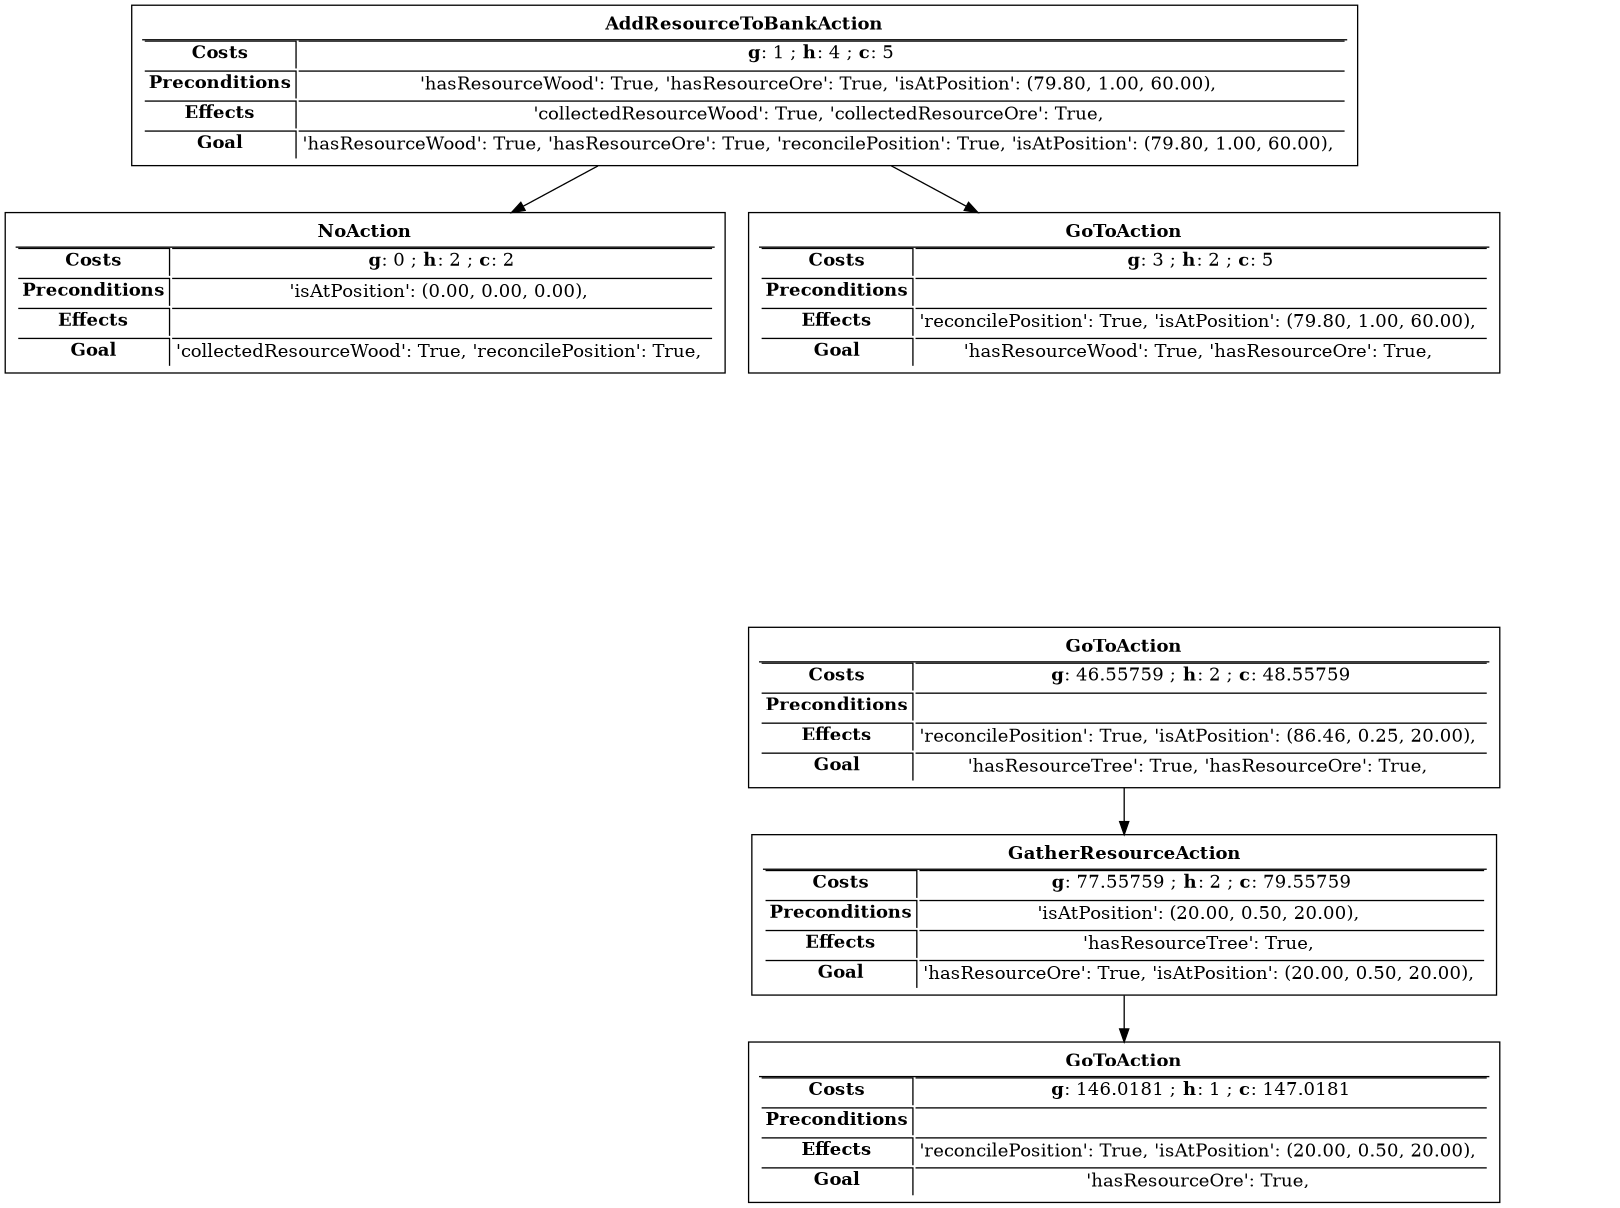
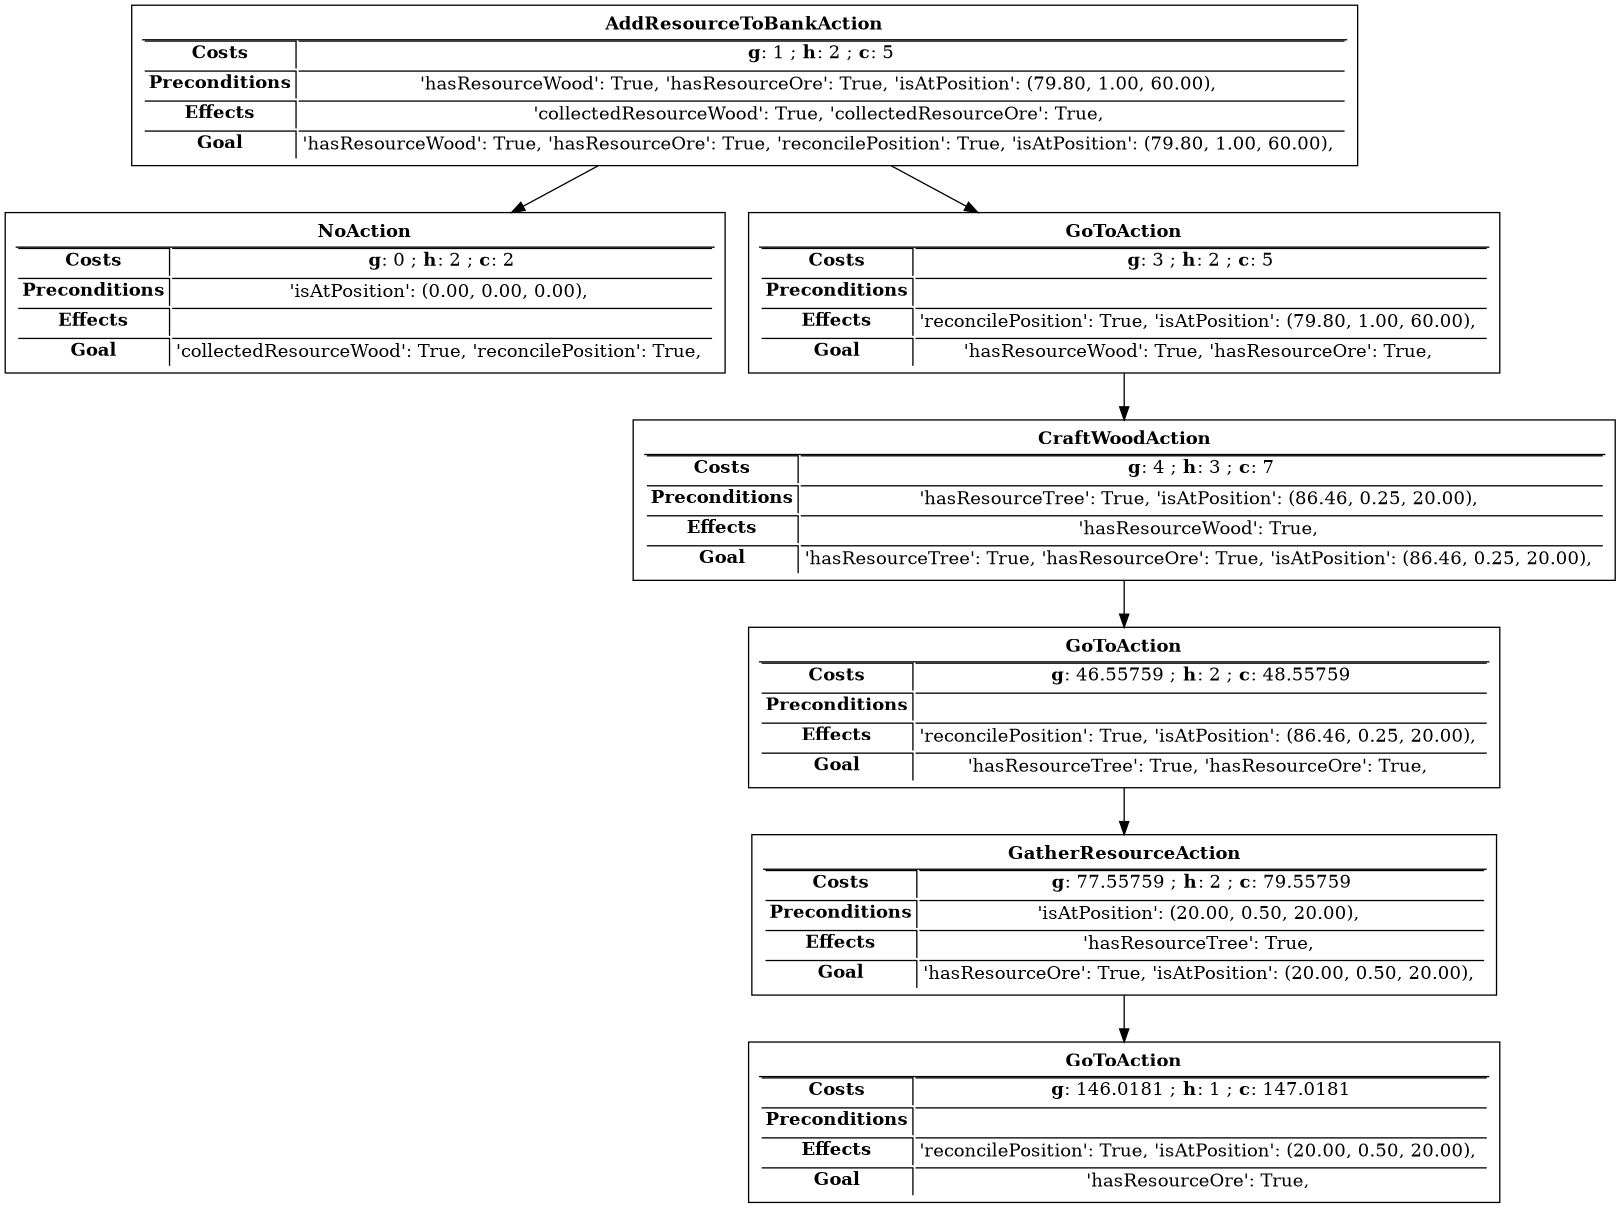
  digraph {
    node [shape=box]
    n1 [label=< <table border='0' color='black' fontcolor='#F5F5F5'>     <tr> <td colspan='2'><b>NoAction</b></td> </tr>     <hr/>     <tr align='left'> <td border='1' sides='rt'><b>Costs</b></td>           <td border='1' sides='t'><b>g</b>: 0 ; <b>h</b>: 2 ; <b>c</b>: 2</td> </tr>     <tr align='left'> <td border='1' sides='rt'><b>Preconditions</b></td>   <td border='1' sides='t'>'isAtPosition': (0.00, 0.00, 0.00), </td> </tr>     <tr align='left'> <td border='1' sides='rt'><b>Effects</b></td>         <td border='1' sides='t'></td> </tr>     <tr align='left'> <td border='1' sides='rt'><b>Goal</b></td>            <td border='1' sides='t'>'collectedResourceWood': True, 'reconcilePosition': True, </td> </tr> </table> >]
-   n2 [label=< <table border='0' color='black' fontcolor='#F5F5F5'>     <tr> <td colspan='2'><b>AddResourceToBankAction</b></td> </tr>     <hr/>     <tr align='left'> <td border='1' sides='rt'><b>Costs</b></td>           <td border='1' sides='t'><b>g</b>: 1 ; <b>h</b>: 4 ; <b>c</b>: 5</td> </tr>     <tr align='left'> <td border='1' sides='rt'><b>Preconditions</b></td>   <td border='1' sides='t'>'hasResourceWood': True, 'hasResourceOre': True, 'isAtPosition': (79.80, 1.00, 60.00), </td> </tr>     <tr align='left'> <td border='1' sides='rt'><b>Effects</b></td>         <td border='1' sides='t'>'collectedResourceWood': True, 'collectedResourceOre': True, </td> </tr>     <tr align='left'> <td border='1' sides='rt'><b>Goal</b></td>            <td border='1' sides='t'>'hasResourceWood': True, 'hasResourceOre': True, 'reconcilePosition': True, 'isAtPosition': (79.80, 1.00, 60.00), </td> </tr> </table> >]
+   n2 [label=< <table border='0' color='black' fontcolor='#F5F5F5'>     <tr> <td colspan='2'><b>AddResourceToBankAction</b></td> </tr>     <hr/>     <tr align='left'> <td border='1' sides='rt'><b>Costs</b></td>           <td border='1' sides='t'><b>g</b>: 1 ; <b>h</b>: 2 ; <b>c</b>: 5</td> </tr>     <tr align='left'> <td border='1' sides='rt'><b>Preconditions</b></td>   <td border='1' sides='t'>'hasResourceWood': True, 'hasResourceOre': True, 'isAtPosition': (79.80, 1.00, 60.00), </td> </tr>     <tr align='left'> <td border='1' sides='rt'><b>Effects</b></td>         <td border='1' sides='t'>'collectedResourceWood': True, 'collectedResourceOre': True, </td> </tr>     <tr align='left'> <td border='1' sides='rt'><b>Goal</b></td>            <td border='1' sides='t'>'hasResourceWood': True, 'hasResourceOre': True, 'reconcilePosition': True, 'isAtPosition': (79.80, 1.00, 60.00), </td> </tr> </table> >]
    n3 [label=< <table border='0' color='black' fontcolor='#F5F5F5'>     <tr> <td colspan='2'><b>GoToAction</b></td> </tr>     <hr/>     <tr align='left'> <td border='1' sides='rt'><b>Costs</b></td>           <td border='1' sides='t'><b>g</b>: 3 ; <b>h</b>: 2 ; <b>c</b>: 5</td> </tr>     <tr align='left'> <td border='1' sides='rt'><b>Preconditions</b></td>   <td border='1' sides='t'></td> </tr>     <tr align='left'> <td border='1' sides='rt'><b>Effects</b></td>         <td border='1' sides='t'>'reconcilePosition': True, 'isAtPosition': (79.80, 1.00, 60.00), </td> </tr>     <tr align='left'> <td border='1' sides='rt'><b>Goal</b></td>            <td border='1' sides='t'>'hasResourceWood': True, 'hasResourceOre': True, </td> </tr> </table> >]
+   n4 [label=< <table border='0' color='black' fontcolor='#F5F5F5'>     <tr> <td colspan='2'><b>CraftWoodAction</b></td> </tr>     <hr/>     <tr align='left'> <td border='1' sides='rt'><b>Costs</b></td>           <td border='1' sides='t'><b>g</b>: 4 ; <b>h</b>: 3 ; <b>c</b>: 7</td> </tr>     <tr align='left'> <td border='1' sides='rt'><b>Preconditions</b></td>   <td border='1' sides='t'>'hasResourceTree': True, 'isAtPosition': (86.46, 0.25, 20.00), </td> </tr>     <tr align='left'> <td border='1' sides='rt'><b>Effects</b></td>         <td border='1' sides='t'>'hasResourceWood': True, </td> </tr>     <tr align='left'> <td border='1' sides='rt'><b>Goal</b></td>            <td border='1' sides='t'>'hasResourceTree': True, 'hasResourceOre': True, 'isAtPosition': (86.46, 0.25, 20.00), </td> </tr> </table> >]
    n5 [label=< <table border='0' color='black' fontcolor='#F5F5F5'>     <tr> <td colspan='2'><b>GoToAction</b></td> </tr>     <hr/>     <tr align='left'> <td border='1' sides='rt'><b>Costs</b></td>           <td border='1' sides='t'><b>g</b>: 46.55759 ; <b>h</b>: 2 ; <b>c</b>: 48.55759</td> </tr>     <tr align='left'> <td border='1' sides='rt'><b>Preconditions</b></td>   <td border='1' sides='t'></td> </tr>     <tr align='left'> <td border='1' sides='rt'><b>Effects</b></td>         <td border='1' sides='t'>'reconcilePosition': True, 'isAtPosition': (86.46, 0.25, 20.00), </td> </tr>     <tr align='left'> <td border='1' sides='rt'><b>Goal</b></td>            <td border='1' sides='t'>'hasResourceTree': True, 'hasResourceOre': True, </td> </tr> </table> >]
    n6 [label=< <table border='0' color='black' fontcolor='#F5F5F5'>     <tr> <td colspan='2'><b>GatherResourceAction</b></td> </tr>     <hr/>     <tr align='left'> <td border='1' sides='rt'><b>Costs</b></td>           <td border='1' sides='t'><b>g</b>: 77.55759 ; <b>h</b>: 2 ; <b>c</b>: 79.55759</td> </tr>     <tr align='left'> <td border='1' sides='rt'><b>Preconditions</b></td>   <td border='1' sides='t'>'isAtPosition': (20.00, 0.50, 20.00), </td> </tr>     <tr align='left'> <td border='1' sides='rt'><b>Effects</b></td>         <td border='1' sides='t'>'hasResourceTree': True, </td> </tr>     <tr align='left'> <td border='1' sides='rt'><b>Goal</b></td>            <td border='1' sides='t'>'hasResourceOre': True, 'isAtPosition': (20.00, 0.50, 20.00), </td> </tr> </table> >]
    n7 [label=< <table border='0' color='black' fontcolor='#F5F5F5'>     <tr> <td colspan='2'><b>GoToAction</b></td> </tr>     <hr/>     <tr align='left'> <td border='1' sides='rt'><b>Costs</b></td>           <td border='1' sides='t'><b>g</b>: 146.0181 ; <b>h</b>: 1 ; <b>c</b>: 147.0181</td> </tr>     <tr align='left'> <td border='1' sides='rt'><b>Preconditions</b></td>   <td border='1' sides='t'></td> </tr>     <tr align='left'> <td border='1' sides='rt'><b>Effects</b></td>         <td border='1' sides='t'>'reconcilePosition': True, 'isAtPosition': (20.00, 0.50, 20.00), </td> </tr>     <tr align='left'> <td border='1' sides='rt'><b>Goal</b></td>            <td border='1' sides='t'>'hasResourceOre': True, </td> </tr> </table> >]
    n2 -> n1
    n2 -> n3
+   n3 -> n4
+   n4 -> n5
    n5 -> n6
    n6 -> n7
  }
